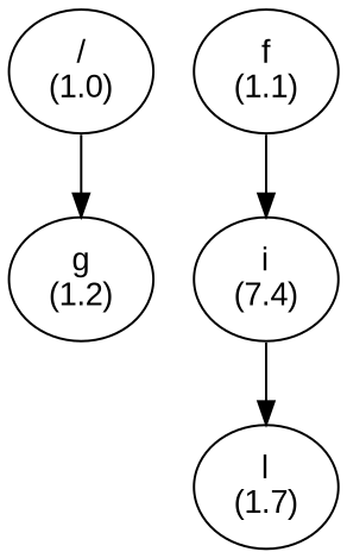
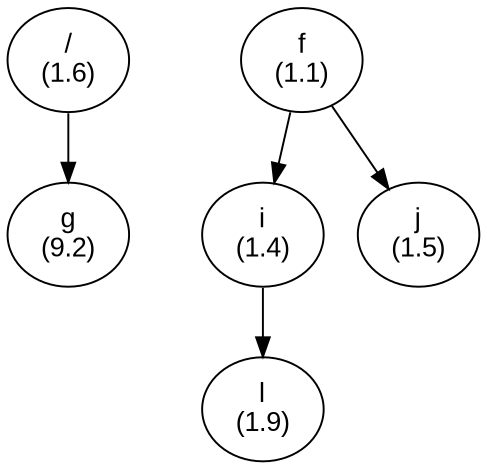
  digraph {
    color=black
    fontcolor=black
    fontname="Liberation Sans"
    fontsize=14
    node [color=black fontcolor=black fontname="Liberation Sans" fontsize=14 shape=ellipse]
    edge [color=black fontcolor=black fontname="Liberation Sans" fontsize=14]
-   "/" [label="\N\n(1.0)\r"]
-   g [label="\N\n(1.2)\r"]
+   "/" [label="\N\n(1.6)\r"]
+   g [label="\N\n(9.2)\r"]
    f [label="\N\n(1.1)\r"]
-   i [label="\N\n(7.4)\r"]
-   l [label="\N\n(1.7)\r"]
+   i [label="\N\n(1.4)\r"]
+   j [label="\N\n(1.5)\r"]
+   l [label="\N\n(1.9)\r"]
    "/" -> g
    f -> i
+   f -> j
    i -> l
  }
